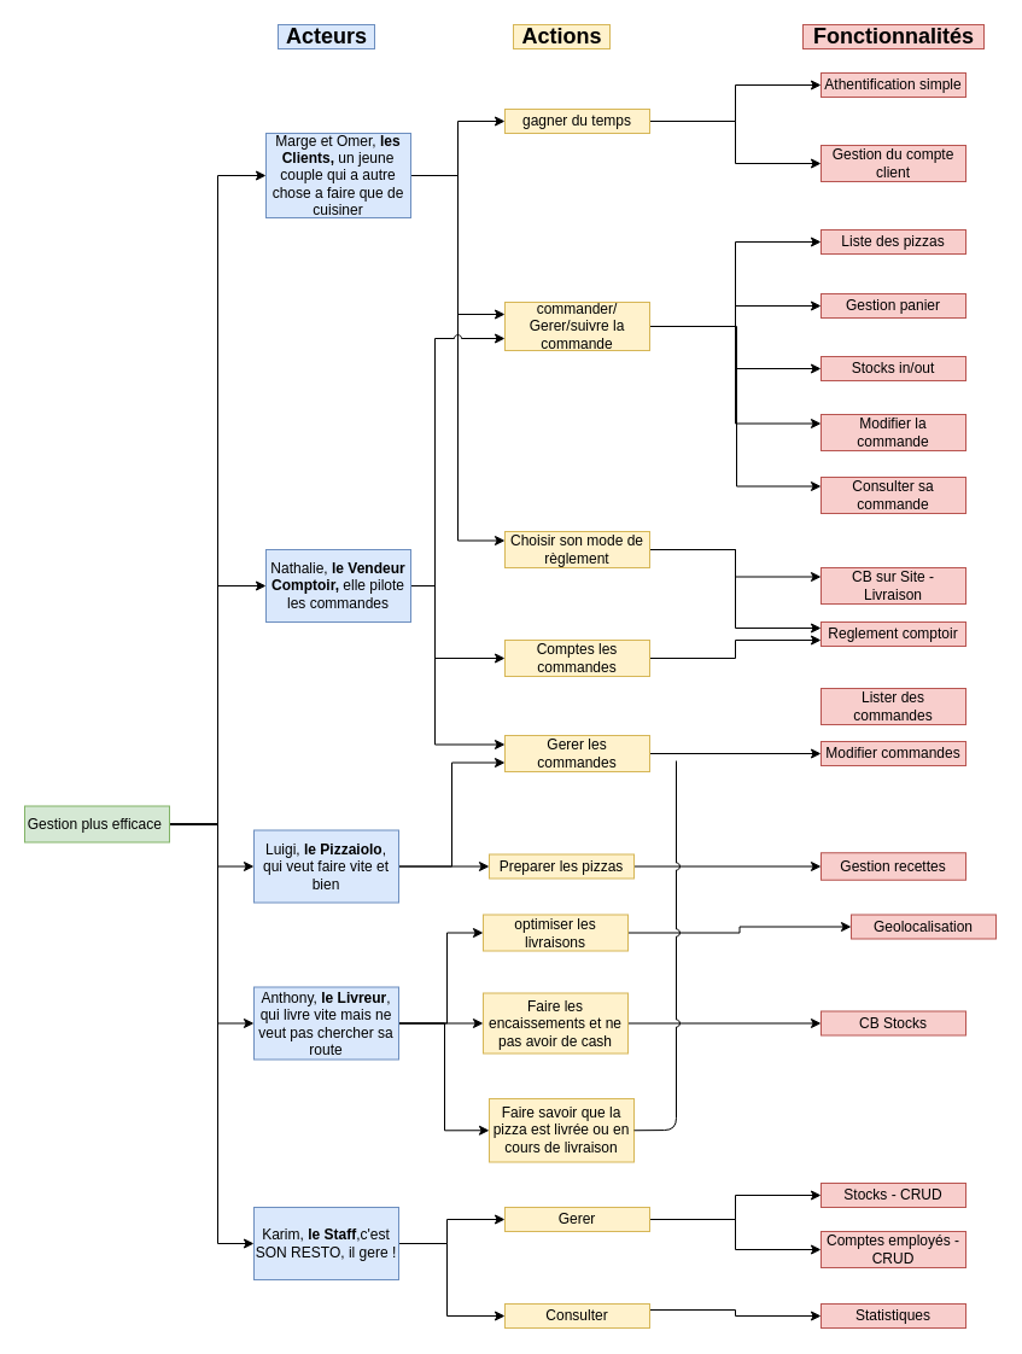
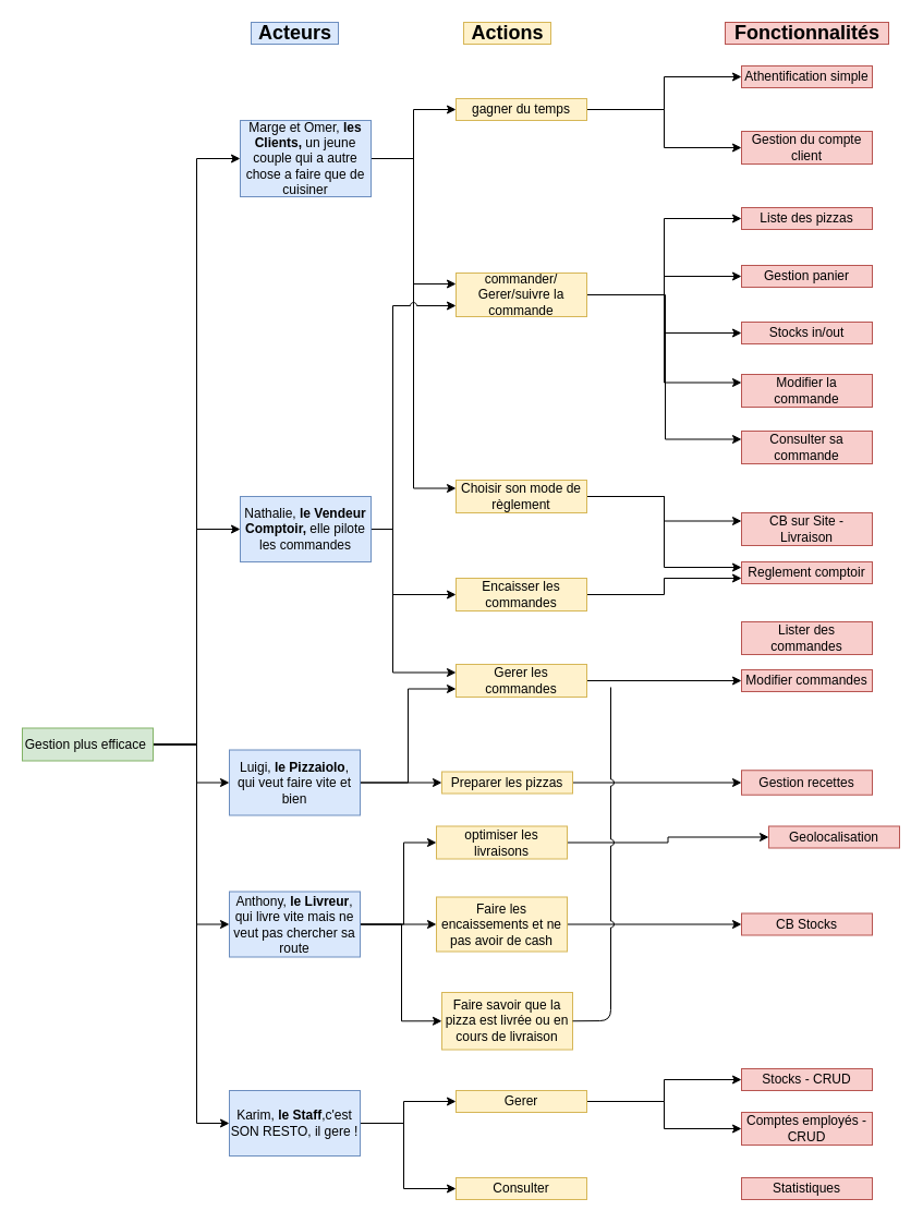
  <mxCell id="0" />
  <mxCell id="1" parent="0" />
  <mxCell id="2" style="edgeStyle=orthogonalEdgeStyle;rounded=0;orthogonalLoop=1;jettySize=auto;html=1;entryX=0;entryY=0.5;entryDx=0;entryDy=0;" parent="1" source="7" target="11" edge="1"><mxGeometry relative="1" as="geometry" /></mxCell>
  <mxCell id="3" style="edgeStyle=orthogonalEdgeStyle;rounded=0;jumpStyle=arc;orthogonalLoop=1;jettySize=auto;html=1;entryX=0;entryY=0.5;entryDx=0;entryDy=0;" parent="1" source="7" target="23" edge="1"><mxGeometry relative="1" as="geometry"><mxPoint x="210" y="530" as="targetPoint" /><Array as="points"><mxPoint x="180" y="682" /><mxPoint x="180" y="485" /></Array></mxGeometry></mxCell>
  <mxCell id="4" style="edgeStyle=orthogonalEdgeStyle;rounded=0;jumpStyle=arc;orthogonalLoop=1;jettySize=auto;html=1;entryX=0;entryY=0.5;entryDx=0;entryDy=0;" parent="1" source="7" target="19" edge="1"><mxGeometry relative="1" as="geometry"><Array as="points"><mxPoint x="180" y="682" /><mxPoint x="180" y="718" /></Array></mxGeometry></mxCell>
  <mxCell id="5" style="edgeStyle=orthogonalEdgeStyle;rounded=0;jumpStyle=arc;orthogonalLoop=1;jettySize=auto;html=1;entryX=0;entryY=0.5;entryDx=0;entryDy=0;" parent="1" source="7" target="27" edge="1"><mxGeometry relative="1" as="geometry"><Array as="points"><mxPoint x="180" y="682" /><mxPoint x="180" y="848" /></Array></mxGeometry></mxCell>
  <mxCell id="6" style="edgeStyle=orthogonalEdgeStyle;rounded=0;jumpStyle=arc;orthogonalLoop=1;jettySize=auto;html=1;entryX=0;entryY=0.5;entryDx=0;entryDy=0;" parent="1" source="7" target="30" edge="1"><mxGeometry relative="1" as="geometry"><Array as="points"><mxPoint x="180" y="682" /><mxPoint x="180" y="1030" /></Array></mxGeometry></mxCell>
  <mxCell id="7" value="Gestion plus efficace&amp;nbsp;" style="rounded=0;whiteSpace=wrap;html=1;fillColor=#d5e8d4;strokeColor=#82b366;" parent="1" vertex="1"><mxGeometry x="20" y="667.5" width="120" height="30" as="geometry" /></mxCell>
  <mxCell id="8" style="edgeStyle=orthogonalEdgeStyle;rounded=0;orthogonalLoop=1;jettySize=auto;html=1;entryX=0;entryY=0.5;entryDx=0;entryDy=0;" parent="1" source="11" target="14" edge="1"><mxGeometry relative="1" as="geometry" /></mxCell>
  <mxCell id="9" style="edgeStyle=orthogonalEdgeStyle;rounded=0;orthogonalLoop=1;jettySize=auto;html=1;entryX=0;entryY=0.25;entryDx=0;entryDy=0;" parent="1" source="11" target="36" edge="1"><mxGeometry relative="1" as="geometry" /></mxCell>
  <mxCell id="10" style="edgeStyle=orthogonalEdgeStyle;rounded=0;orthogonalLoop=1;jettySize=auto;html=1;entryX=0;entryY=0.25;entryDx=0;entryDy=0;" parent="1" source="11" target="52" edge="1"><mxGeometry relative="1" as="geometry"><mxPoint x="379" y="430" as="targetPoint" /></mxGeometry></mxCell>
  <mxCell id="11" value="Marge et Omer, &lt;b&gt;les Clients,&lt;/b&gt;&amp;nbsp;un jeune couple qui a autre chose a faire que de cuisiner" style="rounded=0;whiteSpace=wrap;html=1;fillColor=#dae8fc;strokeColor=#6c8ebf;" parent="1" vertex="1"><mxGeometry x="220" y="110" width="120" height="70" as="geometry" /></mxCell>
  <mxCell id="12" style="edgeStyle=orthogonalEdgeStyle;rounded=0;orthogonalLoop=1;jettySize=auto;html=1;entryX=0;entryY=0.5;entryDx=0;entryDy=0;" parent="1" source="14" target="15" edge="1"><mxGeometry relative="1" as="geometry" /></mxCell>
  <mxCell id="13" style="edgeStyle=orthogonalEdgeStyle;rounded=0;orthogonalLoop=1;jettySize=auto;html=1;entryX=0;entryY=0.5;entryDx=0;entryDy=0;" parent="1" source="14" target="16" edge="1"><mxGeometry relative="1" as="geometry" /></mxCell>
  <mxCell id="14" value="gagner du temps" style="rounded=0;whiteSpace=wrap;html=1;fillColor=#fff2cc;strokeColor=#d6b656;" parent="1" vertex="1"><mxGeometry x="418" y="90" width="120" height="20" as="geometry" /></mxCell>
  <mxCell id="15" value="Athentification simple" style="rounded=0;whiteSpace=wrap;html=1;fillColor=#f8cecc;strokeColor=#b85450;" parent="1" vertex="1"><mxGeometry x="680" y="60" width="120" height="20" as="geometry" /></mxCell>
  <mxCell id="16" value="Gestion du compte client" style="rounded=0;whiteSpace=wrap;html=1;fillColor=#f8cecc;strokeColor=#b85450;" parent="1" vertex="1"><mxGeometry x="680" y="120" width="120" height="30" as="geometry" /></mxCell>
  <mxCell id="17" style="edgeStyle=orthogonalEdgeStyle;rounded=0;jumpStyle=arc;orthogonalLoop=1;jettySize=auto;html=1;entryX=0;entryY=0.5;entryDx=0;entryDy=0;" parent="1" source="19" target="60" edge="1"><mxGeometry relative="1" as="geometry" /></mxCell>
  <mxCell id="18" style="edgeStyle=orthogonalEdgeStyle;rounded=0;jumpStyle=arc;orthogonalLoop=1;jettySize=auto;html=1;entryX=0;entryY=0.75;entryDx=0;entryDy=0;" parent="1" source="19" target="38" edge="1"><mxGeometry relative="1" as="geometry" /></mxCell>
  <mxCell id="19" value="Luigi, &lt;b&gt;le Pizzaiolo&lt;/b&gt;, qui veut faire vite et bien" style="rounded=0;whiteSpace=wrap;html=1;fillColor=#dae8fc;strokeColor=#6c8ebf;" parent="1" vertex="1"><mxGeometry x="210" y="687.5" width="120" height="60" as="geometry" /></mxCell>
  <mxCell id="20" style="edgeStyle=orthogonalEdgeStyle;rounded=0;orthogonalLoop=1;jettySize=auto;html=1;entryX=0;entryY=0.75;entryDx=0;entryDy=0;jumpStyle=arc;" parent="1" source="23" target="36" edge="1"><mxGeometry relative="1" as="geometry"><mxPoint x="385" y="310" as="targetPoint" /><Array as="points"><mxPoint x="360" y="485" /><mxPoint x="360" y="280" /></Array></mxGeometry></mxCell>
  <mxCell id="21" style="edgeStyle=orthogonalEdgeStyle;rounded=0;jumpStyle=arc;orthogonalLoop=1;jettySize=auto;html=1;entryX=0;entryY=0.5;entryDx=0;entryDy=0;exitX=1;exitY=0.5;exitDx=0;exitDy=0;" parent="1" source="23" target="58" edge="1"><mxGeometry relative="1" as="geometry"><mxPoint x="380" y="550" as="targetPoint" /><Array as="points"><mxPoint x="360" y="485" /><mxPoint x="360" y="545" /></Array></mxGeometry></mxCell>
  <mxCell id="22" style="edgeStyle=orthogonalEdgeStyle;rounded=0;jumpStyle=arc;orthogonalLoop=1;jettySize=auto;html=1;entryX=0;entryY=0.25;entryDx=0;entryDy=0;" parent="1" source="23" target="38" edge="1"><mxGeometry relative="1" as="geometry"><Array as="points"><mxPoint x="360" y="485" /><mxPoint x="360" y="616" /></Array></mxGeometry></mxCell>
  <mxCell id="23" value="Nathalie, &lt;b&gt;le Vendeur Comptoir,&amp;nbsp;&lt;/b&gt;elle pilote les commandes" style="rounded=0;whiteSpace=wrap;html=1;fillColor=#dae8fc;strokeColor=#6c8ebf;" parent="1" vertex="1"><mxGeometry x="220" y="455" width="120" height="60" as="geometry" /></mxCell>
  <mxCell id="24" style="edgeStyle=orthogonalEdgeStyle;rounded=0;jumpStyle=arc;orthogonalLoop=1;jettySize=auto;html=1;entryX=0;entryY=0.5;entryDx=0;entryDy=0;" parent="1" source="27" target="40" edge="1"><mxGeometry relative="1" as="geometry"><Array as="points"><mxPoint x="370" y="848" /><mxPoint x="370" y="772" /></Array></mxGeometry></mxCell>
  <mxCell id="25" style="edgeStyle=orthogonalEdgeStyle;rounded=0;jumpStyle=arc;orthogonalLoop=1;jettySize=auto;html=1;entryX=0;entryY=0.5;entryDx=0;entryDy=0;" parent="1" source="27" target="42" edge="1"><mxGeometry relative="1" as="geometry" /></mxCell>
  <mxCell id="26" style="edgeStyle=orthogonalEdgeStyle;rounded=0;jumpStyle=arc;orthogonalLoop=1;jettySize=auto;html=1;entryX=0;entryY=0.5;entryDx=0;entryDy=0;" parent="1" source="27" target="69" edge="1"><mxGeometry relative="1" as="geometry"><Array as="points"><mxPoint x="368" y="848" /><mxPoint x="368" y="936" /></Array></mxGeometry></mxCell>
  <mxCell id="27" value="Anthony,&lt;b&gt;&amp;nbsp;le Livreur&lt;/b&gt;, qui livre vite mais ne veut pas chercher sa route" style="rounded=0;whiteSpace=wrap;html=1;fillColor=#dae8fc;strokeColor=#6c8ebf;" parent="1" vertex="1"><mxGeometry x="210" y="817.5" width="120" height="60" as="geometry" /></mxCell>
  <mxCell id="28" style="edgeStyle=orthogonalEdgeStyle;rounded=0;jumpStyle=arc;orthogonalLoop=1;jettySize=auto;html=1;entryX=0;entryY=0.5;entryDx=0;entryDy=0;" parent="1" source="30" target="63" edge="1"><mxGeometry relative="1" as="geometry"><Array as="points"><mxPoint x="370" y="1030" /><mxPoint x="370" y="1010" /></Array></mxGeometry></mxCell>
  <mxCell id="29" style="edgeStyle=orthogonalEdgeStyle;rounded=0;jumpStyle=arc;orthogonalLoop=1;jettySize=auto;html=1;entryX=0;entryY=0.5;entryDx=0;entryDy=0;" parent="1" source="30" target="65" edge="1"><mxGeometry relative="1" as="geometry"><Array as="points"><mxPoint x="370" y="1030" /><mxPoint x="370" y="1090" /></Array></mxGeometry></mxCell>
  <mxCell id="30" value="Karim, &lt;b&gt;le Staff&lt;/b&gt;,c'est SON RESTO, il gere !" style="rounded=0;whiteSpace=wrap;html=1;fillColor=#dae8fc;strokeColor=#6c8ebf;" parent="1" vertex="1"><mxGeometry x="210" y="1000" width="120" height="60" as="geometry" /></mxCell>
  <mxCell id="31" style="edgeStyle=orthogonalEdgeStyle;rounded=0;orthogonalLoop=1;jettySize=auto;html=1;entryX=0;entryY=0.5;entryDx=0;entryDy=0;" parent="1" source="36" target="44" edge="1"><mxGeometry relative="1" as="geometry" /></mxCell>
  <mxCell id="32" style="edgeStyle=orthogonalEdgeStyle;rounded=0;orthogonalLoop=1;jettySize=auto;html=1;entryX=0;entryY=0.5;entryDx=0;entryDy=0;" parent="1" source="36" target="53" edge="1"><mxGeometry relative="1" as="geometry" /></mxCell>
  <mxCell id="33" style="edgeStyle=orthogonalEdgeStyle;rounded=0;orthogonalLoop=1;jettySize=auto;html=1;entryX=0;entryY=0.5;entryDx=0;entryDy=0;" parent="1" source="36" target="54" edge="1"><mxGeometry relative="1" as="geometry" /></mxCell>
  <mxCell id="34" style="edgeStyle=orthogonalEdgeStyle;rounded=0;orthogonalLoop=1;jettySize=auto;html=1;entryX=0;entryY=0.25;entryDx=0;entryDy=0;" parent="1" source="36" target="43" edge="1"><mxGeometry relative="1" as="geometry"><Array as="points"><mxPoint x="610" y="270" /><mxPoint x="610" y="402" /></Array></mxGeometry></mxCell>
  <mxCell id="35" style="edgeStyle=orthogonalEdgeStyle;rounded=0;jumpStyle=arc;orthogonalLoop=1;jettySize=auto;html=1;entryX=0;entryY=0.25;entryDx=0;entryDy=0;" parent="1" source="36" target="70" edge="1"><mxGeometry relative="1" as="geometry" /></mxCell>
  <mxCell id="36" value="commander/ &lt;br&gt;Gerer/suivre la commande" style="rounded=0;whiteSpace=wrap;html=1;fillColor=#fff2cc;strokeColor=#d6b656;" parent="1" vertex="1"><mxGeometry x="418" y="250" width="120" height="40" as="geometry" /></mxCell>
  <mxCell id="37" style="edgeStyle=orthogonalEdgeStyle;rounded=0;jumpStyle=arc;orthogonalLoop=1;jettySize=auto;html=1;entryX=0;entryY=0.5;entryDx=0;entryDy=0;" parent="1" source="38" target="46" edge="1"><mxGeometry relative="1" as="geometry" /></mxCell>
  <mxCell id="38" value="Gerer les commandes" style="rounded=0;whiteSpace=wrap;html=1;fillColor=#fff2cc;strokeColor=#d6b656;" parent="1" vertex="1"><mxGeometry x="418" y="609" width="120" height="30" as="geometry" /></mxCell>
  <mxCell id="39" style="edgeStyle=orthogonalEdgeStyle;rounded=0;jumpStyle=arc;orthogonalLoop=1;jettySize=auto;html=1;entryX=0;entryY=0.5;entryDx=0;entryDy=0;" parent="1" source="40" target="48" edge="1"><mxGeometry relative="1" as="geometry" /></mxCell>
  <mxCell id="40" value="optimiser les livraisons" style="rounded=0;whiteSpace=wrap;html=1;fillColor=#fff2cc;strokeColor=#d6b656;" parent="1" vertex="1"><mxGeometry x="400" y="757.5" width="120" height="30" as="geometry" /></mxCell>
  <mxCell id="41" style="edgeStyle=orthogonalEdgeStyle;rounded=0;jumpStyle=arc;orthogonalLoop=1;jettySize=auto;html=1;entryX=0;entryY=0.5;entryDx=0;entryDy=0;" parent="1" source="42" target="49" edge="1"><mxGeometry relative="1" as="geometry" /></mxCell>
  <mxCell id="42" value="Faire les encaissements et ne pas avoir de cash" style="rounded=0;whiteSpace=wrap;html=1;fillColor=#fff2cc;strokeColor=#d6b656;" parent="1" vertex="1"><mxGeometry x="400" y="822.5" width="120" height="50" as="geometry" /></mxCell>
  <mxCell id="43" value="Consulter sa commande" style="rounded=0;whiteSpace=wrap;html=1;fillColor=#f8cecc;strokeColor=#b85450;" parent="1" vertex="1"><mxGeometry x="680" y="395" width="120" height="30" as="geometry" /></mxCell>
  <mxCell id="44" value="Liste des pizzas" style="rounded=0;whiteSpace=wrap;html=1;fillColor=#f8cecc;strokeColor=#b85450;" parent="1" vertex="1"><mxGeometry x="680" y="190" width="120" height="20" as="geometry" /></mxCell>
  <mxCell id="45" value="Lister des commandes" style="rounded=0;whiteSpace=wrap;html=1;fillColor=#f8cecc;strokeColor=#b85450;" parent="1" vertex="1"><mxGeometry x="680" y="570" width="120" height="30" as="geometry" /></mxCell>
  <mxCell id="46" value="Modifier commandes" style="rounded=0;whiteSpace=wrap;html=1;fillColor=#f8cecc;strokeColor=#b85450;" parent="1" vertex="1"><mxGeometry x="680" y="614" width="120" height="20" as="geometry" /></mxCell>
  <mxCell id="47" value="Gestion recettes" style="rounded=0;whiteSpace=wrap;html=1;fillColor=#f8cecc;strokeColor=#b85450;" parent="1" vertex="1"><mxGeometry x="680" y="706.25" width="120" height="22.5" as="geometry" /></mxCell>
  <mxCell id="48" value="Geolocalisation" style="rounded=0;whiteSpace=wrap;html=1;fillColor=#f8cecc;strokeColor=#b85450;" parent="1" vertex="1"><mxGeometry x="705" y="757.5" width="120" height="20" as="geometry" /></mxCell>
  <mxCell id="49" value="CB Stocks" style="rounded=0;whiteSpace=wrap;html=1;fillColor=#f8cecc;strokeColor=#b85450;" parent="1" vertex="1"><mxGeometry x="680" y="837.5" width="120" height="20" as="geometry" /></mxCell>
  <mxCell id="50" style="edgeStyle=orthogonalEdgeStyle;rounded=0;jumpStyle=arc;orthogonalLoop=1;jettySize=auto;html=1;entryX=0;entryY=0.25;entryDx=0;entryDy=0;" parent="1" source="52" target="55" edge="1"><mxGeometry relative="1" as="geometry" /></mxCell>
  <mxCell id="51" style="edgeStyle=orthogonalEdgeStyle;rounded=0;jumpStyle=arc;orthogonalLoop=1;jettySize=auto;html=1;entryX=0;entryY=0.25;entryDx=0;entryDy=0;" parent="1" source="52" target="56" edge="1"><mxGeometry relative="1" as="geometry"><mxPoint x="640" y="480" as="targetPoint" /></mxGeometry></mxCell>
  <mxCell id="52" value="Choisir son mode de règlement" style="rounded=0;whiteSpace=wrap;html=1;fillColor=#fff2cc;strokeColor=#d6b656;" parent="1" vertex="1"><mxGeometry x="418" y="440" width="120" height="30" as="geometry" /></mxCell>
  <mxCell id="53" value="Gestion panier" style="rounded=0;whiteSpace=wrap;html=1;fillColor=#f8cecc;strokeColor=#b85450;" parent="1" vertex="1"><mxGeometry x="680" y="243" width="120" height="20" as="geometry" /></mxCell>
  <mxCell id="54" value="Stocks in/out" style="rounded=0;whiteSpace=wrap;html=1;fillColor=#f8cecc;strokeColor=#b85450;" parent="1" vertex="1"><mxGeometry x="680" y="295" width="120" height="20" as="geometry" /></mxCell>
  <mxCell id="55" value="CB sur Site - Livraison" style="rounded=0;whiteSpace=wrap;html=1;fillColor=#f8cecc;strokeColor=#b85450;" parent="1" vertex="1"><mxGeometry x="680" y="470" width="120" height="30" as="geometry" /></mxCell>
  <mxCell id="56" value="Reglement comptoir" style="rounded=0;whiteSpace=wrap;html=1;fillColor=#f8cecc;strokeColor=#b85450;" parent="1" vertex="1"><mxGeometry x="680" y="515" width="120" height="20" as="geometry" /></mxCell>
  <mxCell id="57" style="edgeStyle=orthogonalEdgeStyle;rounded=0;jumpStyle=arc;orthogonalLoop=1;jettySize=auto;html=1;entryX=0;entryY=0.75;entryDx=0;entryDy=0;" parent="1" source="58" target="56" edge="1"><mxGeometry relative="1" as="geometry" /></mxCell>
- <mxCell id="58" value="Comptes les commandes" style="rounded=0;whiteSpace=wrap;html=1;fillColor=#fff2cc;strokeColor=#d6b656;" parent="1" vertex="1"><mxGeometry x="418" y="530" width="120" height="30" as="geometry" /></mxCell>
+ <mxCell id="58" value="Encaisser les commandes" style="rounded=0;whiteSpace=wrap;html=1;fillColor=#fff2cc;strokeColor=#d6b656;" parent="1" vertex="1"><mxGeometry x="418" y="530" width="120" height="30" as="geometry" /></mxCell>
  <mxCell id="59" style="edgeStyle=orthogonalEdgeStyle;rounded=0;jumpStyle=arc;orthogonalLoop=1;jettySize=auto;html=1;entryX=0;entryY=0.5;entryDx=0;entryDy=0;" parent="1" source="60" target="47" edge="1"><mxGeometry relative="1" as="geometry" /></mxCell>
  <mxCell id="60" value="Preparer les pizzas" style="rounded=0;whiteSpace=wrap;html=1;fillColor=#fff2cc;strokeColor=#d6b656;" parent="1" vertex="1"><mxGeometry x="405" y="707.5" width="120" height="20" as="geometry" /></mxCell>
  <mxCell id="61" style="edgeStyle=orthogonalEdgeStyle;rounded=0;jumpStyle=arc;orthogonalLoop=1;jettySize=auto;html=1;entryX=0;entryY=0.5;entryDx=0;entryDy=0;" parent="1" source="63" target="66" edge="1"><mxGeometry relative="1" as="geometry" /></mxCell>
  <mxCell id="62" style="edgeStyle=orthogonalEdgeStyle;rounded=0;jumpStyle=arc;orthogonalLoop=1;jettySize=auto;html=1;entryX=0;entryY=0.5;entryDx=0;entryDy=0;" parent="1" source="63" target="67" edge="1"><mxGeometry relative="1" as="geometry" /></mxCell>
  <mxCell id="63" value="Gerer" style="rounded=0;whiteSpace=wrap;html=1;fillColor=#fff2cc;strokeColor=#d6b656;" parent="1" vertex="1"><mxGeometry x="418" y="1000" width="120" height="20" as="geometry" /></mxCell>
- <mxCell id="64" style="edgeStyle=orthogonalEdgeStyle;rounded=0;jumpStyle=arc;orthogonalLoop=1;jettySize=auto;html=1;exitX=1;exitY=0.25;exitDx=0;exitDy=0;entryX=0;entryY=0.5;entryDx=0;entryDy=0;" parent="1" source="65" target="68" edge="1"><mxGeometry relative="1" as="geometry" /></mxCell>
  <mxCell id="65" value="Consulter" style="rounded=0;whiteSpace=wrap;html=1;fillColor=#fff2cc;strokeColor=#d6b656;" parent="1" vertex="1"><mxGeometry x="418" y="1080" width="120" height="20" as="geometry" /></mxCell>
  <mxCell id="66" value="Stocks - CRUD" style="rounded=0;whiteSpace=wrap;html=1;fillColor=#f8cecc;strokeColor=#b85450;" parent="1" vertex="1"><mxGeometry x="680" y="980" width="120" height="20" as="geometry" /></mxCell>
  <mxCell id="67" value="Comptes employés - CRUD" style="rounded=0;whiteSpace=wrap;html=1;fillColor=#f8cecc;strokeColor=#b85450;" parent="1" vertex="1"><mxGeometry x="680" y="1020" width="120" height="30" as="geometry" /></mxCell>
  <mxCell id="68" value="Statistiques" style="rounded=0;whiteSpace=wrap;html=1;fillColor=#f8cecc;strokeColor=#b85450;" parent="1" vertex="1"><mxGeometry x="680" y="1080" width="120" height="20" as="geometry" /></mxCell>
  <mxCell id="69" value="Faire savoir que la pizza est livrée ou en cours de livraison" style="rounded=0;whiteSpace=wrap;html=1;fillColor=#fff2cc;strokeColor=#d6b656;" parent="1" vertex="1"><mxGeometry x="405" y="910" width="120" height="52.5" as="geometry" /></mxCell>
  <mxCell id="70" value="Modifier la commande" style="rounded=0;whiteSpace=wrap;html=1;fillColor=#f8cecc;strokeColor=#b85450;" parent="1" vertex="1"><mxGeometry x="680" y="343" width="120" height="30" as="geometry" /></mxCell>
  <mxCell id="71" value="&lt;font style=&quot;font-size: 18px&quot;&gt;&lt;b&gt;Acteurs&lt;/b&gt;&lt;/font&gt;" style="text;html=1;align=center;verticalAlign=middle;resizable=0;points=[];autosize=1;fillColor=#dae8fc;strokeColor=#6c8ebf;" parent="1" vertex="1"><mxGeometry x="230" y="20" width="80" height="20" as="geometry" /></mxCell>
  <mxCell id="72" value="&lt;font style=&quot;font-size: 18px&quot;&gt;&lt;b&gt;Actions&lt;/b&gt;&lt;/font&gt;" style="text;html=1;align=center;verticalAlign=middle;resizable=0;points=[];autosize=1;fillColor=#fff2cc;strokeColor=#d6b656;" parent="1" vertex="1"><mxGeometry x="425" y="20" width="80" height="20" as="geometry" /></mxCell>
  <mxCell id="73" value="&lt;font style=&quot;font-size: 18px&quot;&gt;&lt;b&gt;Fonctionnalités&lt;/b&gt;&lt;/font&gt;" style="text;html=1;align=center;verticalAlign=middle;resizable=0;points=[];autosize=1;fillColor=#f8cecc;strokeColor=#b85450;" parent="1" vertex="1"><mxGeometry x="665" y="20" width="150" height="20" as="geometry" /></mxCell>
  <mxCell id="74" value="" style="endArrow=none;html=1;exitX=1;exitY=0.5;exitDx=0;exitDy=0;jumpStyle=arc;" parent="1" edge="1"><mxGeometry width="50" height="50" relative="1" as="geometry"><mxPoint x="525" y="936.25" as="sourcePoint" /><mxPoint x="560" y="630" as="targetPoint" /><Array as="points"><mxPoint x="560" y="936" /></Array></mxGeometry></mxCell>
